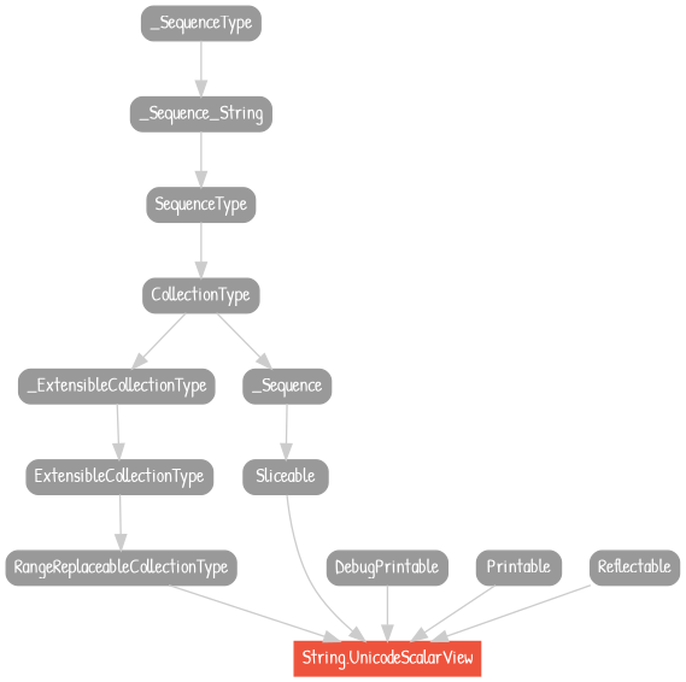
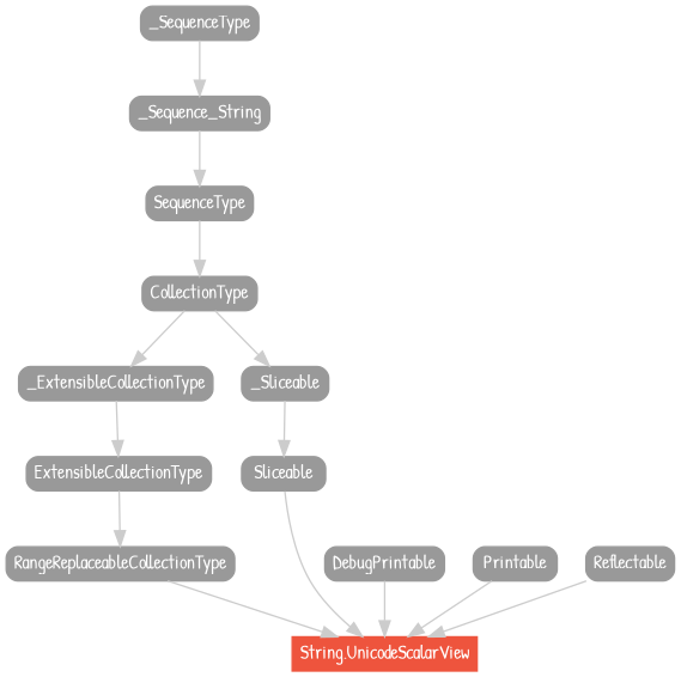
  strict digraph {
    fontname="Patrick Hand"
    node [color="#999999" fillcolor="#999999" fontcolor=white fontname="Patrick Hand" fontsize=12 margin="0.07,0.05" shape=box style="filled,rounded"]
    edge [color="#cccccc" fontname="Patrick Hand"]
    "String.UnicodeScalarView" [color="#ee543d" fillcolor="#ee543d" height=0.3 style=filled]
    CollectionType [height=0.3]
    _ExtensibleCollectionType [height=0.3]
-   _Sliceable [height=0.3 label=_Sequence]
+   _Sliceable [height=0.3]
    ExtensibleCollectionType [height=0.3]
    Sliceable [height=0.3]
    DebugPrintable [height=0.3]
    RangeReplaceableCollectionType [height=0.3]
    Printable [height=0.3]
    Reflectable [height=0.3]
    SequenceType [height=0.3]
    _SequenceType [height=0.3]
    n13 [height=0.3 label=_Sequence_String]
    subgraph sub_1 {
      rank=max
      "String.UnicodeScalarView"
    }
    CollectionType -> _ExtensibleCollectionType
    CollectionType -> _Sliceable
    _ExtensibleCollectionType -> ExtensibleCollectionType
    _Sliceable -> Sliceable
    ExtensibleCollectionType -> RangeReplaceableCollectionType
    Sliceable -> "String.UnicodeScalarView"
    DebugPrintable -> "String.UnicodeScalarView"
    RangeReplaceableCollectionType -> "String.UnicodeScalarView"
    Printable -> "String.UnicodeScalarView"
    Reflectable -> "String.UnicodeScalarView"
    SequenceType -> CollectionType
    _SequenceType -> n13
    n13 -> SequenceType
  }
